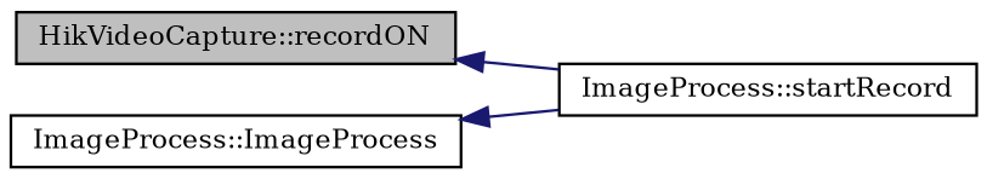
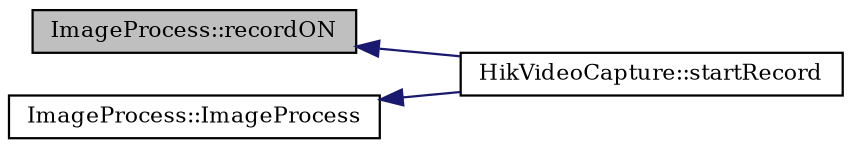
  digraph {
    fontname="DejaVu Serif"
    rankdir=LR
    node [color=black fillcolor=white fontname="DejaVu Serif" fontsize=10 shape=record style=filled]
    edge [color=midnightblue dir=back fontname="DejaVu Serif" fontsize=10 labelfontname=Helvetica labelfontsize=10 style=solid]
-   n1 [fillcolor=grey75 fontcolor=black height=0.2 label="HikVideoCapture::recordON" width=0.4]
-   n2 [height=0.2 label="ImageProcess::startRecord" width=0.4]
+   n1 [fillcolor=grey75 fontcolor=black height=0.2 label="ImageProcess::recordON" width=0.4]
+   n2 [height=0.2 label="HikVideoCapture::startRecord" width=0.4]
    n3 [height=0.2 label="ImageProcess::ImageProcess" width=0.4]
    n1 -> n2
    n3 -> n2
  }
